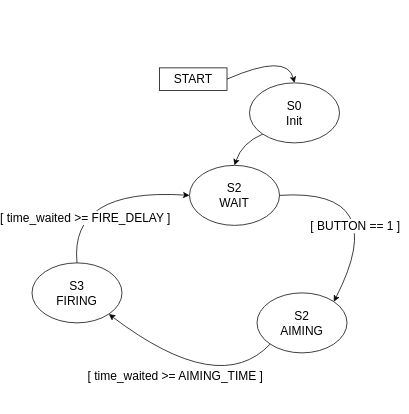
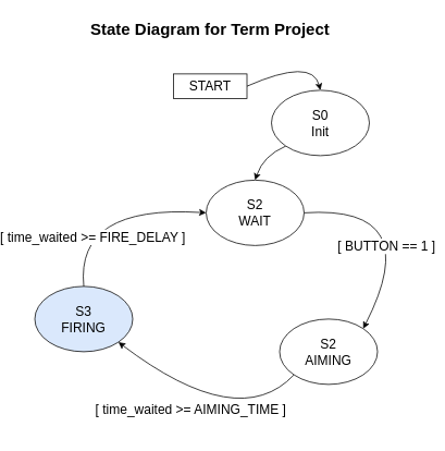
  <mxCell id="0" />
  <mxCell id="1" parent="0" />
+ <mxCell id="2" value="State Diagram for Term Project" style="text;strokeColor=none;align=center;fillColor=none;html=1;verticalAlign=middle;whiteSpace=wrap;rounded=0;fontSize=20;fontStyle=1" parent="1" vertex="1"><mxGeometry x="70" y="20" width="330" height="30" as="geometry" /></mxCell>
  <mxCell id="3" value="" style="endArrow=classic;html=1;rounded=0;entryX=0.5;entryY=0;entryDx=0;entryDy=0;curved=1;exitX=0;exitY=1;exitDx=0;exitDy=0;fontSize=16;" parent="1" source="5" target="6" edge="1"><mxGeometry width="50" height="50" relative="1" as="geometry"><mxPoint x="-10" y="550" as="sourcePoint" /><mxPoint x="145.144" y="491.716" as="targetPoint" /><Array as="points"><mxPoint x="300" y="190" /></Array></mxGeometry></mxCell>
  <mxCell id="4" value="START" style="rounded=0;whiteSpace=wrap;html=1;fontSize=16;" parent="1" vertex="1"><mxGeometry x="190" y="90" width="90" height="30" as="geometry" /></mxCell>
  <mxCell id="5" value="S0&lt;br style=&quot;font-size: 16px;&quot;&gt;Init" style="ellipse;whiteSpace=wrap;html=1;fontSize=16;" parent="1" vertex="1"><mxGeometry x="310" y="110" width="120" height="80" as="geometry" /></mxCell>
  <mxCell id="6" value="S2&lt;br style=&quot;font-size: 16px;&quot;&gt;WAIT" style="ellipse;whiteSpace=wrap;html=1;fontSize=16;" parent="1" vertex="1"><mxGeometry x="230" y="220" width="120" height="80" as="geometry" /></mxCell>
  <mxCell id="7" value="" style="endArrow=classic;html=1;rounded=0;entryX=0.5;entryY=0;entryDx=0;entryDy=0;curved=1;exitX=1;exitY=0.5;exitDx=0;exitDy=0;fontSize=16;" parent="1" source="4" target="5" edge="1"><mxGeometry width="50" height="50" relative="1" as="geometry"><mxPoint x="62" y="192" as="sourcePoint" /><mxPoint x="240" y="130" as="targetPoint" /><Array as="points"><mxPoint x="360" y="70" /></Array></mxGeometry></mxCell>
  <mxCell id="8" value="S2&lt;br style=&quot;font-size: 16px;&quot;&gt;AIMING" style="ellipse;whiteSpace=wrap;html=1;fontSize=16;" vertex="1" parent="1"><mxGeometry x="320" y="390" width="120" height="80" as="geometry" /></mxCell>
- <mxCell id="9" value="S3&lt;br style=&quot;font-size: 16px;&quot;&gt;FIRING" style="ellipse;whiteSpace=wrap;html=1;fontSize=16;" vertex="1" parent="1"><mxGeometry x="20" y="350" width="120" height="80" as="geometry" /></mxCell>
+ <mxCell id="9" value="S3&lt;br style=&quot;font-size: 16px;&quot;&gt;FIRING" style="ellipse;whiteSpace=wrap;html=1;fontSize=16;fillColor=#dae8fc;" vertex="1" parent="1"><mxGeometry x="20" y="350" width="120" height="80" as="geometry" /></mxCell>
  <mxCell id="10" value="" style="endArrow=classic;html=1;rounded=0;entryX=1;entryY=1;entryDx=0;entryDy=0;curved=1;exitX=0;exitY=1;exitDx=0;exitDy=0;fontSize=16;" edge="1" parent="1" source="8" target="9"><mxGeometry width="50" height="50" relative="1" as="geometry"><mxPoint x="350" y="260" as="sourcePoint" /><mxPoint x="422" y="402" as="targetPoint" /><Array as="points"><mxPoint x="270" y="530" /></Array></mxGeometry></mxCell>
  <mxCell id="11" value="[ time_waited &amp;gt;= AIMING_TIME ]" style="edgeLabel;html=1;align=center;verticalAlign=middle;resizable=0;points=[];fontSize=16;" vertex="1" connectable="0" parent="10"><mxGeometry x="-0.018" y="-4" relative="1" as="geometry"><mxPoint x="-30" y="-2" as="offset" /></mxGeometry></mxCell>
  <mxCell id="12" value="" style="endArrow=classic;html=1;rounded=0;entryX=1;entryY=0;entryDx=0;entryDy=0;curved=1;exitX=1;exitY=0.5;exitDx=0;exitDy=0;fontSize=16;" edge="1" parent="1" source="6" target="8"><mxGeometry width="50" height="50" relative="1" as="geometry"><mxPoint x="348" y="468" as="sourcePoint" /><mxPoint x="132" y="428" as="targetPoint" /><Array as="points"><mxPoint x="500" y="250" /></Array></mxGeometry></mxCell>
  <mxCell id="13" value="[ BUTTON == 1 ]" style="edgeLabel;html=1;align=center;verticalAlign=middle;resizable=0;points=[];fontSize=16;" vertex="1" connectable="0" parent="12"><mxGeometry x="-0.018" y="-4" relative="1" as="geometry"><mxPoint x="-43" y="46" as="offset" /></mxGeometry></mxCell>
  <mxCell id="14" value="" style="endArrow=classic;html=1;rounded=0;entryX=0;entryY=0.5;entryDx=0;entryDy=0;curved=1;exitX=0.5;exitY=0;exitDx=0;exitDy=0;fontSize=16;" edge="1" parent="1" source="9" target="6"><mxGeometry width="50" height="50" relative="1" as="geometry"><mxPoint x="348" y="468" as="sourcePoint" /><mxPoint x="132" y="428" as="targetPoint" /><Array as="points"><mxPoint x="70" y="250" /></Array></mxGeometry></mxCell>
  <mxCell id="15" value="[ time_waited &amp;gt;= FIRE_DELAY ]" style="edgeLabel;html=1;align=center;verticalAlign=middle;resizable=0;points=[];fontSize=16;" vertex="1" connectable="0" parent="14"><mxGeometry x="-0.018" y="-4" relative="1" as="geometry"><mxPoint x="-7" y="34" as="offset" /></mxGeometry></mxCell>
